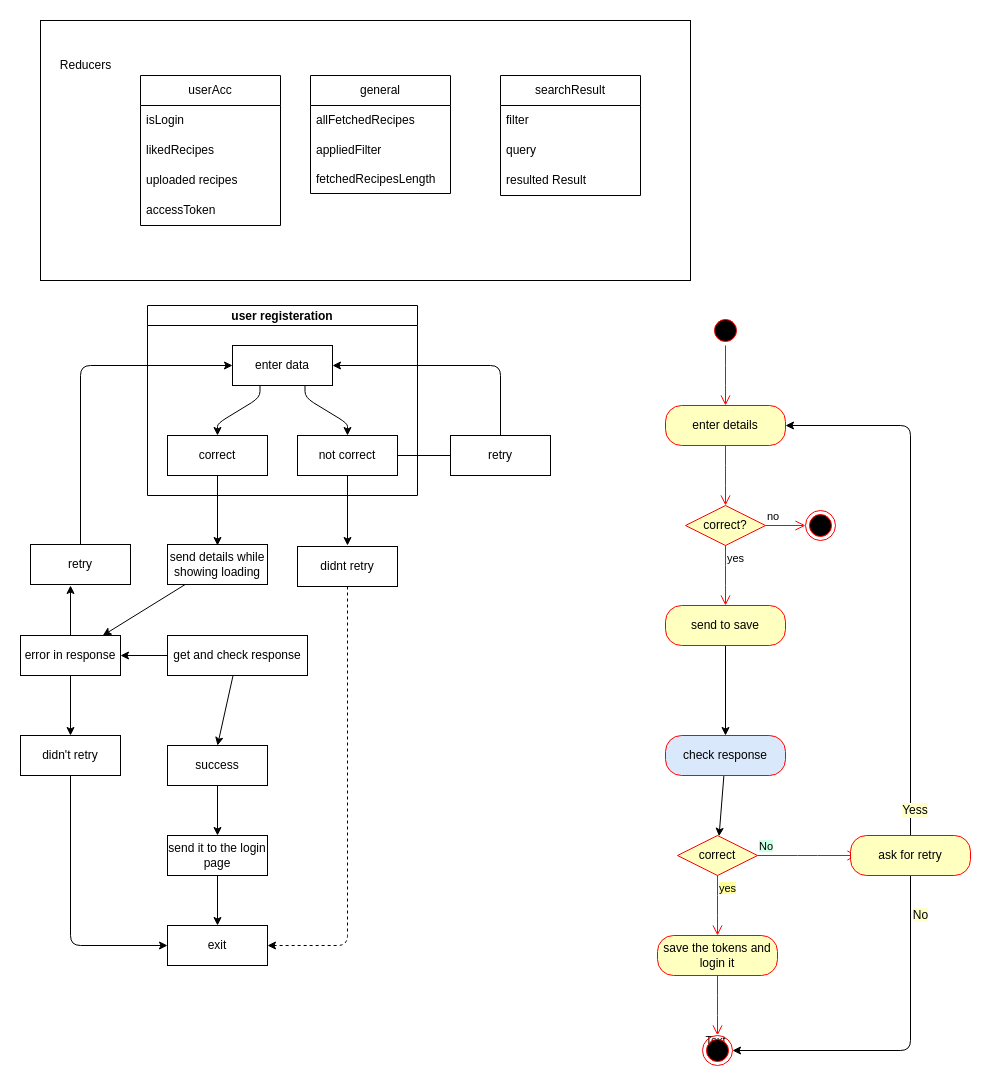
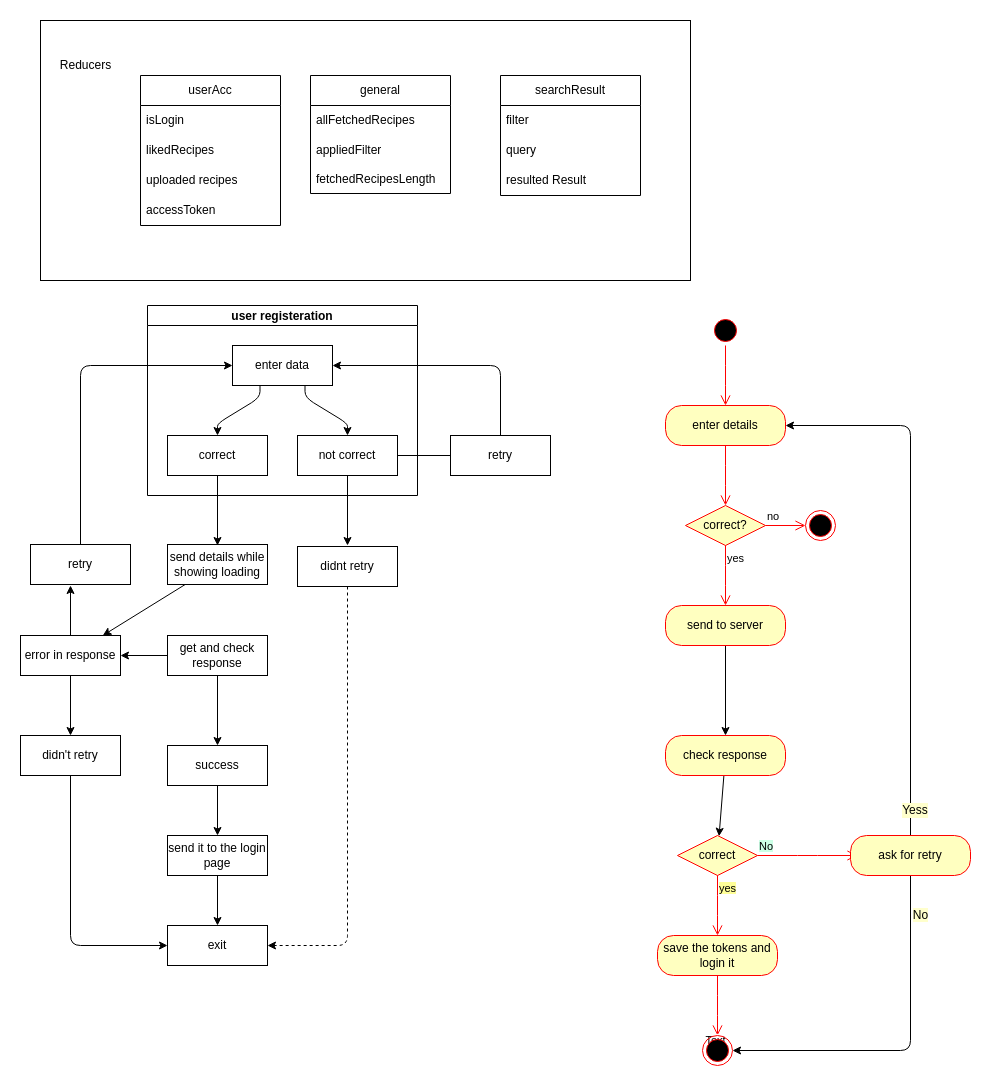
  <mxCell id="0" />
  <mxCell id="1" parent="0" />
  <mxCell id="2" value="" style="whiteSpace=wrap;html=1;" vertex="1" parent="1"><mxGeometry x="40" y="20" width="650" height="260" as="geometry" /></mxCell>
  <mxCell id="3" value="userAcc" style="swimlane;fontStyle=0;childLayout=stackLayout;horizontal=1;startSize=30;horizontalStack=0;resizeParent=1;resizeParentMax=0;resizeLast=0;collapsible=1;marginBottom=0;whiteSpace=wrap;html=1;" parent="1" vertex="1"><mxGeometry x="140" y="75" width="140" height="150" as="geometry" /></mxCell>
  <mxCell id="4" value="isLogin" style="text;strokeColor=none;fillColor=none;align=left;verticalAlign=middle;spacingLeft=4;spacingRight=4;overflow=hidden;points=[[0,0.5],[1,0.5]];portConstraint=eastwest;rotatable=0;whiteSpace=wrap;html=1;" parent="3" vertex="1"><mxGeometry y="30" width="140" height="30" as="geometry" /></mxCell>
  <mxCell id="5" value="likedRecipes" style="text;strokeColor=none;fillColor=none;align=left;verticalAlign=middle;spacingLeft=4;spacingRight=4;overflow=hidden;points=[[0,0.5],[1,0.5]];portConstraint=eastwest;rotatable=0;whiteSpace=wrap;html=1;" parent="3" vertex="1"><mxGeometry y="60" width="140" height="30" as="geometry" /></mxCell>
  <mxCell id="6" value="uploaded recipes" style="text;strokeColor=none;fillColor=none;align=left;verticalAlign=middle;spacingLeft=4;spacingRight=4;overflow=hidden;points=[[0,0.5],[1,0.5]];portConstraint=eastwest;rotatable=0;whiteSpace=wrap;html=1;" parent="3" vertex="1"><mxGeometry y="90" width="140" height="30" as="geometry" /></mxCell>
  <mxCell id="7" value="accessToken" style="text;strokeColor=none;fillColor=none;align=left;verticalAlign=middle;spacingLeft=4;spacingRight=4;overflow=hidden;points=[[0,0.5],[1,0.5]];portConstraint=eastwest;rotatable=0;whiteSpace=wrap;html=1;" parent="3" vertex="1"><mxGeometry y="120" width="140" height="30" as="geometry" /></mxCell>
  <mxCell id="8" value="general" style="swimlane;fontStyle=0;childLayout=stackLayout;horizontal=1;startSize=30;horizontalStack=0;resizeParent=1;resizeParentMax=0;resizeLast=0;collapsible=1;marginBottom=0;whiteSpace=wrap;html=1;" parent="1" vertex="1"><mxGeometry x="310" y="75" width="140" height="118" as="geometry" /></mxCell>
  <mxCell id="9" value="allFetchedRecipes" style="text;strokeColor=none;fillColor=none;align=left;verticalAlign=middle;spacingLeft=4;spacingRight=4;overflow=hidden;points=[[0,0.5],[1,0.5]];portConstraint=eastwest;rotatable=0;whiteSpace=wrap;html=1;" parent="8" vertex="1"><mxGeometry y="30" width="140" height="30" as="geometry" /></mxCell>
  <mxCell id="10" value="appliedFilter" style="text;strokeColor=none;fillColor=none;align=left;verticalAlign=middle;spacingLeft=4;spacingRight=4;overflow=hidden;points=[[0,0.5],[1,0.5]];portConstraint=eastwest;rotatable=0;whiteSpace=wrap;html=1;" parent="8" vertex="1"><mxGeometry y="60" width="140" height="29" as="geometry" /></mxCell>
  <mxCell id="11" value="fetchedRecipesLength" style="text;strokeColor=none;fillColor=none;align=left;verticalAlign=middle;spacingLeft=4;spacingRight=4;overflow=hidden;points=[[0,0.5],[1,0.5]];portConstraint=eastwest;rotatable=0;whiteSpace=wrap;html=1;" parent="8" vertex="1"><mxGeometry y="89" width="140" height="29" as="geometry" /></mxCell>
  <mxCell id="12" value="searchResult" style="swimlane;fontStyle=0;childLayout=stackLayout;horizontal=1;startSize=30;horizontalStack=0;resizeParent=1;resizeParentMax=0;resizeLast=0;collapsible=1;marginBottom=0;whiteSpace=wrap;html=1;" parent="1" vertex="1"><mxGeometry x="500" y="75" width="140" height="120" as="geometry"><mxRectangle x="470" y="80" width="110" height="30" as="alternateBounds" /></mxGeometry></mxCell>
  <mxCell id="13" value="filter" style="text;strokeColor=none;fillColor=none;align=left;verticalAlign=middle;spacingLeft=4;spacingRight=4;overflow=hidden;points=[[0,0.5],[1,0.5]];portConstraint=eastwest;rotatable=0;whiteSpace=wrap;html=1;" parent="12" vertex="1"><mxGeometry y="30" width="140" height="30" as="geometry" /></mxCell>
  <mxCell id="14" value="query" style="text;strokeColor=none;fillColor=none;align=left;verticalAlign=middle;spacingLeft=4;spacingRight=4;overflow=hidden;points=[[0,0.5],[1,0.5]];portConstraint=eastwest;rotatable=0;whiteSpace=wrap;html=1;" parent="12" vertex="1"><mxGeometry y="60" width="140" height="30" as="geometry" /></mxCell>
  <mxCell id="15" value="resulted Result" style="text;strokeColor=none;fillColor=none;align=left;verticalAlign=middle;spacingLeft=4;spacingRight=4;overflow=hidden;points=[[0,0.5],[1,0.5]];portConstraint=eastwest;rotatable=0;whiteSpace=wrap;html=1;" parent="12" vertex="1"><mxGeometry y="90" width="140" height="30" as="geometry" /></mxCell>
  <mxCell id="16" value="Reducers&lt;br&gt;" style="text;html=1;align=center;verticalAlign=middle;resizable=0;points=[];autosize=1;strokeColor=none;fillColor=none;" vertex="1" parent="1"><mxGeometry x="50" y="50" width="70" height="30" as="geometry" /></mxCell>
  <mxCell id="17" value="user registeration" style="swimlane;startSize=20;horizontal=1;childLayout=flowLayout;flowOrientation=north;resizable=0;interRankCellSpacing=50;containerType=tree;fontSize=12;" vertex="1" parent="1"><mxGeometry x="147" y="305" width="270" height="190" as="geometry" /></mxCell>
  <mxCell id="18" value="enter data" style="whiteSpace=wrap;html=1;" vertex="1" parent="17"><mxGeometry x="85" y="40" width="100" height="40" as="geometry" /></mxCell>
  <mxCell id="19" value="correct" style="whiteSpace=wrap;html=1;" vertex="1" parent="17"><mxGeometry x="20" y="130" width="100" height="40" as="geometry" /></mxCell>
  <mxCell id="20" value="" style="html=1;rounded=1;curved=0;sourcePerimeterSpacing=0;targetPerimeterSpacing=0;startSize=6;endSize=6;noEdgeStyle=1;orthogonal=1;" edge="1" parent="17" source="18" target="19"><mxGeometry relative="1" as="geometry"><Array as="points"><mxPoint x="112.5" y="92" /><mxPoint x="70" y="118" /></Array></mxGeometry></mxCell>
  <mxCell id="21" value="not correct" style="whiteSpace=wrap;html=1;" vertex="1" parent="17"><mxGeometry x="150" y="130" width="100" height="40" as="geometry" /></mxCell>
  <mxCell id="22" value="" style="html=1;rounded=1;curved=0;sourcePerimeterSpacing=0;targetPerimeterSpacing=0;startSize=6;endSize=6;noEdgeStyle=1;orthogonal=1;" edge="1" parent="17" source="18" target="21"><mxGeometry relative="1" as="geometry"><Array as="points"><mxPoint x="157.5" y="92" /><mxPoint x="200" y="118" /></Array></mxGeometry></mxCell>
  <mxCell id="23" style="edgeStyle=none;html=1;" edge="1" parent="1" source="19"><mxGeometry relative="1" as="geometry"><mxPoint x="217" y="545" as="targetPoint" /></mxGeometry></mxCell>
  <mxCell id="24" style="edgeStyle=none;html=1;" edge="1" parent="1" source="25" target="38"><mxGeometry relative="1" as="geometry" /></mxCell>
  <mxCell id="25" value="send details while showing loading" style="whiteSpace=wrap;html=1;" vertex="1" parent="1"><mxGeometry x="167" y="544" width="100" height="40" as="geometry" /></mxCell>
  <mxCell id="26" value="" style="html=1;rounded=1;curved=0;sourcePerimeterSpacing=0;targetPerimeterSpacing=0;startSize=6;endSize=6;noEdgeStyle=1;orthogonal=1;" edge="1" parent="1" source="1" target="25"><mxGeometry relative="1" as="geometry"><mxPoint x="259.5" y="385" as="sourcePoint" /><mxPoint x="217" y="435" as="targetPoint" /><Array as="points"><mxPoint x="259.5" y="397" /><mxPoint x="217" y="423" /></Array></mxGeometry></mxCell>
  <mxCell id="27" style="edgeStyle=none;html=1;" edge="1" parent="1" source="29"><mxGeometry relative="1" as="geometry"><mxPoint x="120" y="655" as="targetPoint" /></mxGeometry></mxCell>
  <mxCell id="28" style="edgeStyle=none;html=1;" edge="1" parent="1" source="29"><mxGeometry relative="1" as="geometry"><mxPoint x="217" y="745" as="targetPoint" /></mxGeometry></mxCell>
- <mxCell id="29" value="get and check response" style="whiteSpace=wrap;html=1;" vertex="1" parent="1"><mxGeometry x="167" y="635" width="140" height="40" as="geometry" /></mxCell>
+ <mxCell id="29" value="get and check response" style="whiteSpace=wrap;html=1;" vertex="1" parent="1"><mxGeometry x="167" y="635" width="100" height="40" as="geometry" /></mxCell>
  <mxCell id="30" style="edgeStyle=none;html=1;" edge="1" parent="1" source="21"><mxGeometry relative="1" as="geometry"><mxPoint x="347" y="545" as="targetPoint" /></mxGeometry></mxCell>
  <mxCell id="31" style="edgeStyle=none;html=1;dashed=1;" edge="1" parent="1" source="32" target="45"><mxGeometry relative="1" as="geometry"><Array as="points"><mxPoint x="347" y="945" /></Array></mxGeometry></mxCell>
  <mxCell id="32" value="didnt retry" style="whiteSpace=wrap;html=1;" vertex="1" parent="1"><mxGeometry x="297" y="546" width="100" height="40" as="geometry" /></mxCell>
  <mxCell id="33" style="edgeStyle=none;html=1;" edge="1" parent="1" source="21"><mxGeometry relative="1" as="geometry"><mxPoint x="490" y="455" as="targetPoint" /></mxGeometry></mxCell>
  <mxCell id="34" style="edgeStyle=none;html=1;entryX=1;entryY=0.5;entryDx=0;entryDy=0;" edge="1" parent="1" source="35" target="18"><mxGeometry relative="1" as="geometry"><Array as="points"><mxPoint x="500" y="365" /></Array></mxGeometry></mxCell>
  <mxCell id="35" value="retry" style="whiteSpace=wrap;html=1;" vertex="1" parent="1"><mxGeometry x="450" y="435" width="100" height="40" as="geometry" /></mxCell>
  <mxCell id="36" style="edgeStyle=none;html=1;" edge="1" parent="1" source="38"><mxGeometry relative="1" as="geometry"><mxPoint x="70" y="585" as="targetPoint" /></mxGeometry></mxCell>
  <mxCell id="37" style="edgeStyle=none;html=1;" edge="1" parent="1" source="38"><mxGeometry relative="1" as="geometry"><mxPoint x="70" y="735" as="targetPoint" /></mxGeometry></mxCell>
  <mxCell id="38" value="error in response" style="whiteSpace=wrap;html=1;" vertex="1" parent="1"><mxGeometry x="20" y="635" width="100" height="40" as="geometry" /></mxCell>
  <mxCell id="39" style="edgeStyle=none;html=1;" edge="1" parent="1" source="40"><mxGeometry relative="1" as="geometry"><mxPoint x="217" y="835" as="targetPoint" /></mxGeometry></mxCell>
  <mxCell id="40" value="success" style="whiteSpace=wrap;html=1;" vertex="1" parent="1"><mxGeometry x="167" y="745" width="100" height="40" as="geometry" /></mxCell>
  <mxCell id="41" style="edgeStyle=none;html=1;" edge="1" parent="1" source="42"><mxGeometry relative="1" as="geometry"><mxPoint x="217" y="925" as="targetPoint" /></mxGeometry></mxCell>
  <mxCell id="42" value="send it to the login page" style="whiteSpace=wrap;html=1;" vertex="1" parent="1"><mxGeometry x="167" y="835" width="100" height="40" as="geometry" /></mxCell>
  <mxCell id="43" style="edgeStyle=none;html=1;" edge="1" parent="1" source="44" target="18"><mxGeometry relative="1" as="geometry"><Array as="points"><mxPoint x="80" y="365" /></Array></mxGeometry></mxCell>
  <mxCell id="44" value="retry" style="whiteSpace=wrap;html=1;" vertex="1" parent="1"><mxGeometry y="544" width="100" height="40" as="geometry" x="30" /></mxCell>
  <mxCell id="45" value="exit" style="whiteSpace=wrap;html=1;" vertex="1" parent="1"><mxGeometry x="167" y="925" width="100" height="40" as="geometry" /></mxCell>
  <mxCell id="46" style="edgeStyle=none;html=1;" edge="1" parent="1" source="47" target="45"><mxGeometry relative="1" as="geometry"><Array as="points"><mxPoint x="70" y="945" /></Array></mxGeometry></mxCell>
  <mxCell id="47" value="didn't retry" style="whiteSpace=wrap;html=1;" vertex="1" parent="1"><mxGeometry x="20" y="735" width="100" height="40" as="geometry" /></mxCell>
  <mxCell id="48" value="" style="ellipse;html=1;shape=startState;fillColor=#000000;strokeColor=#ff0000;" vertex="1" parent="1"><mxGeometry x="710" y="315" width="30" height="30" as="geometry" /></mxCell>
  <mxCell id="49" value="" style="edgeStyle=orthogonalEdgeStyle;html=1;verticalAlign=bottom;endArrow=open;endSize=8;strokeColor=#ff0000;" edge="1" source="48" parent="1"><mxGeometry relative="1" as="geometry"><mxPoint x="725" y="405" as="targetPoint" /></mxGeometry></mxCell>
  <mxCell id="50" value="enter details" style="rounded=1;whiteSpace=wrap;html=1;arcSize=40;fontColor=#000000;fillColor=#ffffc0;strokeColor=#ff0000;" vertex="1" parent="1"><mxGeometry x="665" y="405" width="120" height="40" as="geometry" /></mxCell>
  <mxCell id="51" value="" style="edgeStyle=orthogonalEdgeStyle;html=1;verticalAlign=bottom;endArrow=open;endSize=8;strokeColor=#ff0000;" edge="1" source="50" parent="1"><mxGeometry relative="1" as="geometry"><mxPoint x="725" y="505" as="targetPoint" /></mxGeometry></mxCell>
  <mxCell id="52" value="&lt;font color=&quot;#000000&quot;&gt;correct?&lt;/font&gt;" style="rhombus;whiteSpace=wrap;html=1;fillColor=#ffffc0;strokeColor=#ff0000;" vertex="1" parent="1"><mxGeometry x="685" y="505" width="80" height="40" as="geometry" /></mxCell>
  <mxCell id="53" value="no" style="edgeStyle=orthogonalEdgeStyle;html=1;align=left;verticalAlign=bottom;endArrow=open;endSize=8;strokeColor=#ff0000;" edge="1" source="52" parent="1" target="71"><mxGeometry x="-1" relative="1" as="geometry"><mxPoint x="820" y="525" as="targetPoint" /></mxGeometry></mxCell>
  <mxCell id="54" value="yes" style="edgeStyle=orthogonalEdgeStyle;html=1;align=left;verticalAlign=top;endArrow=open;endSize=8;strokeColor=#ff0000;" edge="1" source="52" parent="1"><mxGeometry x="-1" relative="1" as="geometry"><mxPoint x="725" y="605" as="targetPoint" /></mxGeometry></mxCell>
  <mxCell id="55" style="edgeStyle=none;html=1;fontColor=#000000;" edge="1" parent="1" source="56"><mxGeometry relative="1" as="geometry"><mxPoint x="725" y="735" as="targetPoint" /></mxGeometry></mxCell>
- <mxCell id="56" value="send to save" style="rounded=1;whiteSpace=wrap;html=1;arcSize=40;fontColor=#000000;fillColor=#ffffc0;strokeColor=#ff0000;" vertex="1" parent="1"><mxGeometry x="665" y="605" width="120" height="40" as="geometry" /></mxCell>
+ <mxCell id="56" value="send to server" style="rounded=1;whiteSpace=wrap;html=1;arcSize=40;fontColor=#000000;fillColor=#ffffc0;strokeColor=#ff0000;" vertex="1" parent="1"><mxGeometry x="665" y="605" width="120" height="40" as="geometry" /></mxCell>
  <mxCell id="57" style="edgeStyle=none;html=1;fontColor=#000000;" edge="1" parent="1" source="58" target="59"><mxGeometry relative="1" as="geometry" /></mxCell>
- <mxCell id="58" value="check response" style="rounded=1;whiteSpace=wrap;html=1;arcSize=40;fontColor=#000000;fillColor=#dae8fc;strokeColor=#ff0000;" vertex="1" parent="1"><mxGeometry x="665" y="735" width="120" height="40" as="geometry" /></mxCell>
+ <mxCell id="58" value="check response" style="rounded=1;whiteSpace=wrap;html=1;arcSize=40;fontColor=#000000;fillColor=#ffffc0;strokeColor=#ff0000;" vertex="1" parent="1"><mxGeometry x="665" y="735" width="120" height="40" as="geometry" /></mxCell>
  <mxCell id="59" value="correct" style="rhombus;whiteSpace=wrap;html=1;fillColor=#ffffc0;strokeColor=#ff0000;fontColor=#000000;" vertex="1" parent="1"><mxGeometry x="677" y="835" width="80" height="40" as="geometry" /></mxCell>
  <mxCell id="60" value="&lt;span style=&quot;background-color: rgb(204, 255, 230);&quot;&gt;No&lt;/span&gt;" style="edgeStyle=orthogonalEdgeStyle;html=1;align=left;verticalAlign=bottom;endArrow=open;endSize=8;strokeColor=#ff0000;fontColor=#000000;" edge="1" source="59" parent="1"><mxGeometry x="-1" relative="1" as="geometry"><mxPoint x="857" y="855" as="targetPoint" /></mxGeometry></mxCell>
  <mxCell id="61" value="&lt;span style=&quot;background-color: rgb(255, 255, 153);&quot;&gt;yes&lt;/span&gt;" style="edgeStyle=orthogonalEdgeStyle;html=1;align=left;verticalAlign=top;endArrow=open;endSize=8;strokeColor=#ff0000;fontColor=#000000;" edge="1" source="59" parent="1"><mxGeometry x="-1" relative="1" as="geometry"><mxPoint x="717" y="935" as="targetPoint" /></mxGeometry></mxCell>
  <mxCell id="62" value="save the tokens and login it" style="rounded=1;whiteSpace=wrap;html=1;arcSize=40;fontColor=#000000;fillColor=#ffffc0;strokeColor=#ff0000;" vertex="1" parent="1"><mxGeometry x="657" y="935" width="120" height="40" as="geometry" /></mxCell>
  <mxCell id="63" value="" style="edgeStyle=orthogonalEdgeStyle;html=1;verticalAlign=bottom;endArrow=open;endSize=8;strokeColor=#ff0000;labelBackgroundColor=#FFFF99;fontColor=#000000;" edge="1" source="62" parent="1"><mxGeometry relative="1" as="geometry"><mxPoint x="717" y="1035" as="targetPoint" /></mxGeometry></mxCell>
  <mxCell id="64" value="Text" style="edgeLabel;html=1;align=center;verticalAlign=middle;resizable=0;points=[];fontColor=#000000;" vertex="1" connectable="0" parent="63"><mxGeometry x="1" y="-5" relative="1" as="geometry"><mxPoint x="3" y="4" as="offset" /></mxGeometry></mxCell>
  <mxCell id="65" style="edgeStyle=none;html=1;labelBackgroundColor=#FFFF99;fontColor=#000000;" edge="1" parent="1" source="67" target="70"><mxGeometry relative="1" as="geometry"><mxPoint x="910" y="1005" as="targetPoint" /><Array as="points"><mxPoint x="910" y="1050" /></Array></mxGeometry></mxCell>
  <mxCell id="66" style="edgeStyle=none;html=1;labelBackgroundColor=#FFFF99;fontColor=#000000;entryX=1;entryY=0.5;entryDx=0;entryDy=0;" edge="1" parent="1" source="67" target="50"><mxGeometry relative="1" as="geometry"><mxPoint x="910" y="705" as="targetPoint" /><Array as="points"><mxPoint x="910" y="425" /></Array></mxGeometry></mxCell>
  <mxCell id="67" value="ask for retry" style="rounded=1;whiteSpace=wrap;html=1;arcSize=40;fontColor=#000000;fillColor=#ffffc0;strokeColor=#ff0000;" vertex="1" parent="1"><mxGeometry x="850" y="835" width="120" height="40" as="geometry" /></mxCell>
  <mxCell id="68" value="&lt;span style=&quot;background-color: rgb(255, 255, 204);&quot;&gt;No&lt;/span&gt;" style="text;html=1;align=center;verticalAlign=middle;resizable=0;points=[];autosize=1;strokeColor=none;fillColor=none;fontColor=#000000;" vertex="1" parent="1"><mxGeometry x="900" y="900" width="40" height="30" as="geometry" /></mxCell>
  <mxCell id="69" value="Yess" style="text;strokeColor=none;align=center;fillColor=none;html=1;verticalAlign=middle;whiteSpace=wrap;rounded=0;labelBackgroundColor=#FFFFCC;fontColor=#000000;" vertex="1" parent="1"><mxGeometry x="885" y="795" width="60" height="30" as="geometry" /></mxCell>
  <mxCell id="70" value="" style="ellipse;html=1;shape=endState;fillColor=#000000;strokeColor=#ff0000;labelBackgroundColor=#FFFFCC;fontColor=#000000;" vertex="1" parent="1"><mxGeometry x="702" y="1035" width="30" height="30" as="geometry" /></mxCell>
  <mxCell id="71" value="" style="ellipse;html=1;shape=endState;fillColor=#000000;strokeColor=#ff0000;labelBackgroundColor=#FFFFCC;fontColor=#000000;" vertex="1" parent="1"><mxGeometry x="805" y="510" width="30" height="30" as="geometry" /></mxCell>
